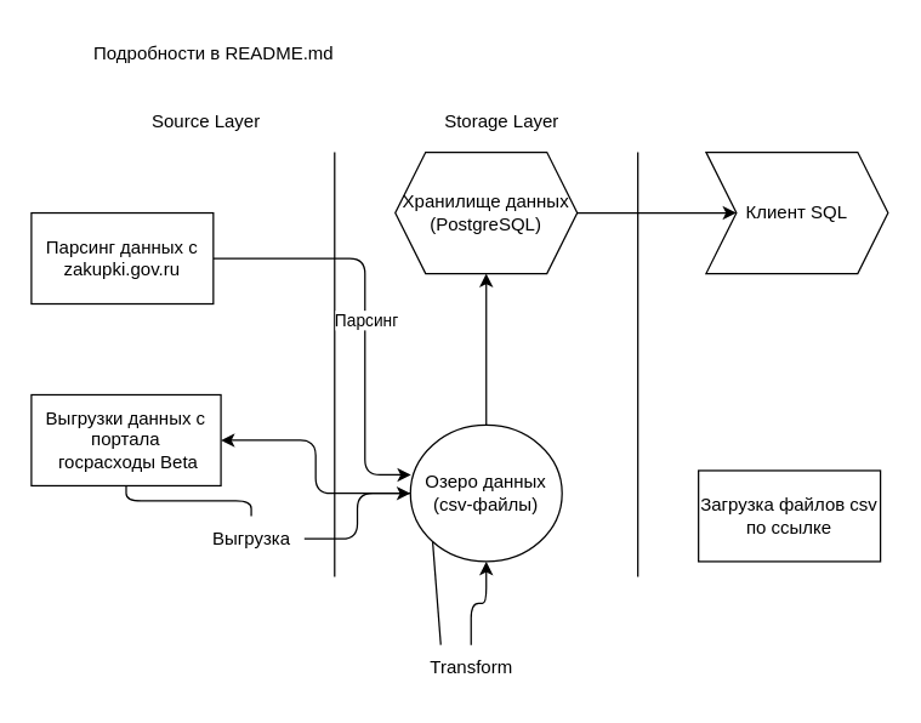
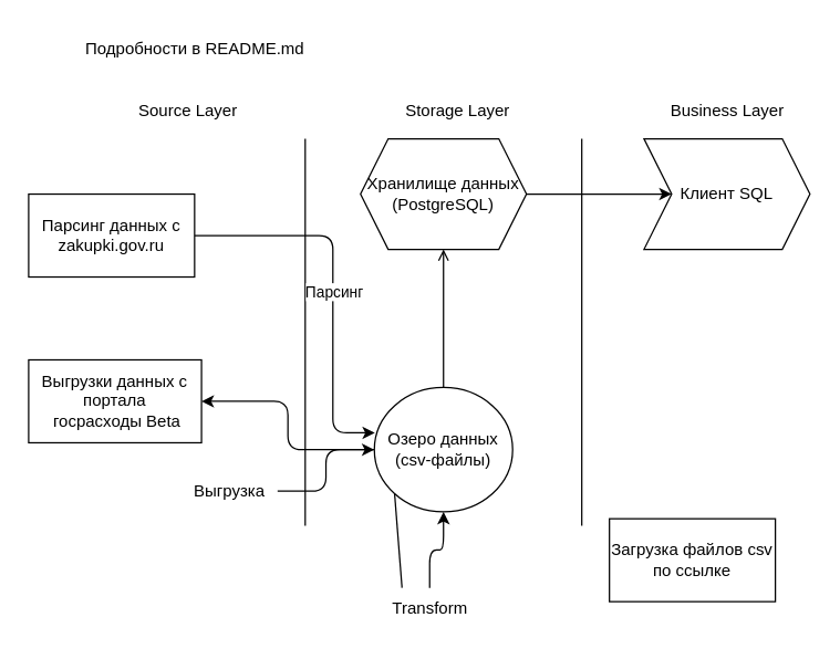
  <mxCell id="0" />
  <mxCell id="1" parent="0" />
  <mxCell id="2" value="" style="edgeStyle=none;orthogonalLoop=1;jettySize=auto;html=1;endArrow=classic;startArrow=classic;endSize=8;startSize=8;shape=link;width=0;" parent="1" edge="1"><mxGeometry width="100" relative="1" as="geometry"><mxPoint x="220" y="100" as="sourcePoint" /><mxPoint x="220" y="380" as="targetPoint" /><Array as="points" /></mxGeometry></mxCell>
  <mxCell id="3" value="" style="edgeStyle=none;orthogonalLoop=1;jettySize=auto;html=1;endArrow=classic;startArrow=classic;endSize=8;startSize=8;shape=link;width=0;" parent="1" edge="1"><mxGeometry width="100" relative="1" as="geometry"><mxPoint x="420" y="100" as="sourcePoint" /><mxPoint x="420" y="380" as="targetPoint" /><Array as="points"><mxPoint x="420" y="180" /></Array></mxGeometry></mxCell>
  <mxCell id="4" value="Source Layer" style="text;html=1;align=center;verticalAlign=middle;resizable=0;points=[];autosize=1;strokeColor=none;fillColor=none;" parent="1" vertex="1"><mxGeometry x="90" y="65" width="90" height="30" as="geometry" /></mxCell>
  <mxCell id="5" value="Storage Layer" style="text;html=1;align=center;verticalAlign=middle;resizable=0;points=[];autosize=1;strokeColor=none;fillColor=none;" parent="1" vertex="1"><mxGeometry x="280" y="65" width="100" height="30" as="geometry" /></mxCell>
+ <mxCell id="6" value="Business Layer" style="text;html=1;align=center;verticalAlign=middle;resizable=0;points=[];autosize=1;strokeColor=none;fillColor=none;" parent="1" vertex="1"><mxGeometry x="470" y="65" width="110" height="30" as="geometry" /></mxCell>
  <mxCell id="7" value="" style="edgeStyle=orthogonalEdgeStyle;html=1;entryX=0.004;entryY=0.364;entryDx=0;entryDy=0;entryPerimeter=0;" parent="1" source="9" target="14" edge="1"><mxGeometry relative="1" as="geometry"><Array as="points"><mxPoint x="240" y="170" /><mxPoint x="240" y="313" /></Array></mxGeometry></mxCell>
  <mxCell id="8" value="Парсинг" style="edgeLabel;html=1;align=center;verticalAlign=middle;resizable=0;points=[];" parent="7" vertex="1" connectable="0"><mxGeometry x="0.107" y="-1" relative="1" as="geometry"><mxPoint x="1" y="-11" as="offset" /></mxGeometry></mxCell>
  <mxCell id="9" value="Парсинг данных с &lt;br&gt;zakupki.gov.ru" style="whiteSpace=wrap;html=1;" parent="1" vertex="1"><mxGeometry y="140" width="120" height="60" as="geometry" x="20" /></mxCell>
  <mxCell id="10" value="" style="edgeStyle=orthogonalEdgeStyle;html=1;startArrow=none;" parent="1" source="21" target="14" edge="1"><mxGeometry relative="1" as="geometry" /></mxCell>
  <mxCell id="11" value="&lt;span style=&quot;&quot;&gt;Выгрузки данных с портала&lt;/span&gt;&lt;br style=&quot;&quot;&gt;&lt;span style=&quot;&quot;&gt;&amp;nbsp;госрасходы Beta&lt;/span&gt;" style="whiteSpace=wrap;html=1;" parent="1" vertex="1"><mxGeometry y="260" width="125" height="60" as="geometry" x="20" /></mxCell>
- <mxCell id="12" value="" style="edgeStyle=orthogonalEdgeStyle;html=1;" parent="1" source="14" target="16" edge="1"><mxGeometry relative="1" as="geometry" /></mxCell>
+ <mxCell id="12" value="" style="edgeStyle=orthogonalEdgeStyle;html=1;endArrow=open;" parent="1" source="14" target="16" edge="1"><mxGeometry relative="1" as="geometry" /></mxCell>
  <mxCell id="13" value="" style="edgeStyle=orthogonalEdgeStyle;html=1;" parent="1" source="14" target="11" edge="1"><mxGeometry relative="1" as="geometry" /></mxCell>
  <mxCell id="14" value="Озеро данных&lt;br&gt;(csv-файлы)" style="ellipse;whiteSpace=wrap;html=1;" parent="1" vertex="1"><mxGeometry x="270" y="280" width="100" height="90" as="geometry" /></mxCell>
  <mxCell id="15" style="edgeStyle=orthogonalEdgeStyle;html=1;exitX=1;exitY=0.5;exitDx=0;exitDy=0;" parent="1" source="16" target="17" edge="1"><mxGeometry relative="1" as="geometry" /></mxCell>
  <mxCell id="16" value="Хранилище данных&lt;br&gt;(PostgreSQL)" style="shape=hexagon;perimeter=hexagonPerimeter2;whiteSpace=wrap;html=1;fixedSize=1;" parent="1" vertex="1"><mxGeometry x="260" y="100" width="120" height="80" as="geometry" /></mxCell>
  <mxCell id="17" value="Клиент SQL" style="shape=step;perimeter=stepPerimeter;whiteSpace=wrap;html=1;fixedSize=1;" parent="1" vertex="1"><mxGeometry x="465" y="100" width="120" height="80" as="geometry" /></mxCell>
- <mxCell id="18" value="Загрузка файлов csv по ссылке" style="whiteSpace=wrap;html=1;" parent="1" vertex="1"><mxGeometry x="460" y="310" width="120" height="60" as="geometry" /></mxCell>
+ <mxCell id="18" value="Загрузка файлов csv по ссылке" style="whiteSpace=wrap;html=1;" parent="1" vertex="1"><mxGeometry x="440" y="375" width="120" height="60" as="geometry" /></mxCell>
  <mxCell id="19" value="Подробности в README.md" style="text;html=1;align=center;verticalAlign=middle;resizable=0;points=[];autosize=1;strokeColor=none;fillColor=none;" parent="1" vertex="1"><mxGeometry x="50" width="180" height="30" as="geometry" y="20" /></mxCell>
- <mxCell id="20" value="" style="edgeStyle=orthogonalEdgeStyle;html=1;endArrow=none;" parent="1" source="11" target="21" edge="1"><mxGeometry relative="1" as="geometry"><mxPoint x="202.5" y="250" as="sourcePoint" /><mxPoint x="270" y="325" as="targetPoint" /></mxGeometry></mxCell>
  <mxCell id="21" value="Выгрузка" style="text;html=1;align=center;verticalAlign=middle;resizable=0;points=[];autosize=1;strokeColor=none;fillColor=none;" parent="1" vertex="1"><mxGeometry x="130" y="340" width="70" height="30" as="geometry" /></mxCell>
  <mxCell id="22" value="" style="edgeStyle=none;orthogonalLoop=1;jettySize=auto;html=1;exitX=0;exitY=1;exitDx=0;exitDy=0;endArrow=none;entryX=0.25;entryY=0;entryDx=0;entryDy=0;entryPerimeter=0;" parent="1" source="14" target="24" edge="1"><mxGeometry width="100" relative="1" as="geometry"><mxPoint x="284.645" y="356.82" as="sourcePoint" /><mxPoint x="313.142" y="369.575" as="targetPoint" /><Array as="points" /></mxGeometry></mxCell>
  <mxCell id="23" value="" style="edgeStyle=orthogonalEdgeStyle;html=1;" parent="1" source="24" target="14" edge="1"><mxGeometry relative="1" as="geometry" /></mxCell>
  <mxCell id="24" value="Transform" style="text;html=1;align=center;verticalAlign=middle;resizable=0;points=[];autosize=1;strokeColor=none;fillColor=none;" parent="1" vertex="1"><mxGeometry x="270" y="425" width="80" height="30" as="geometry" /></mxCell>
